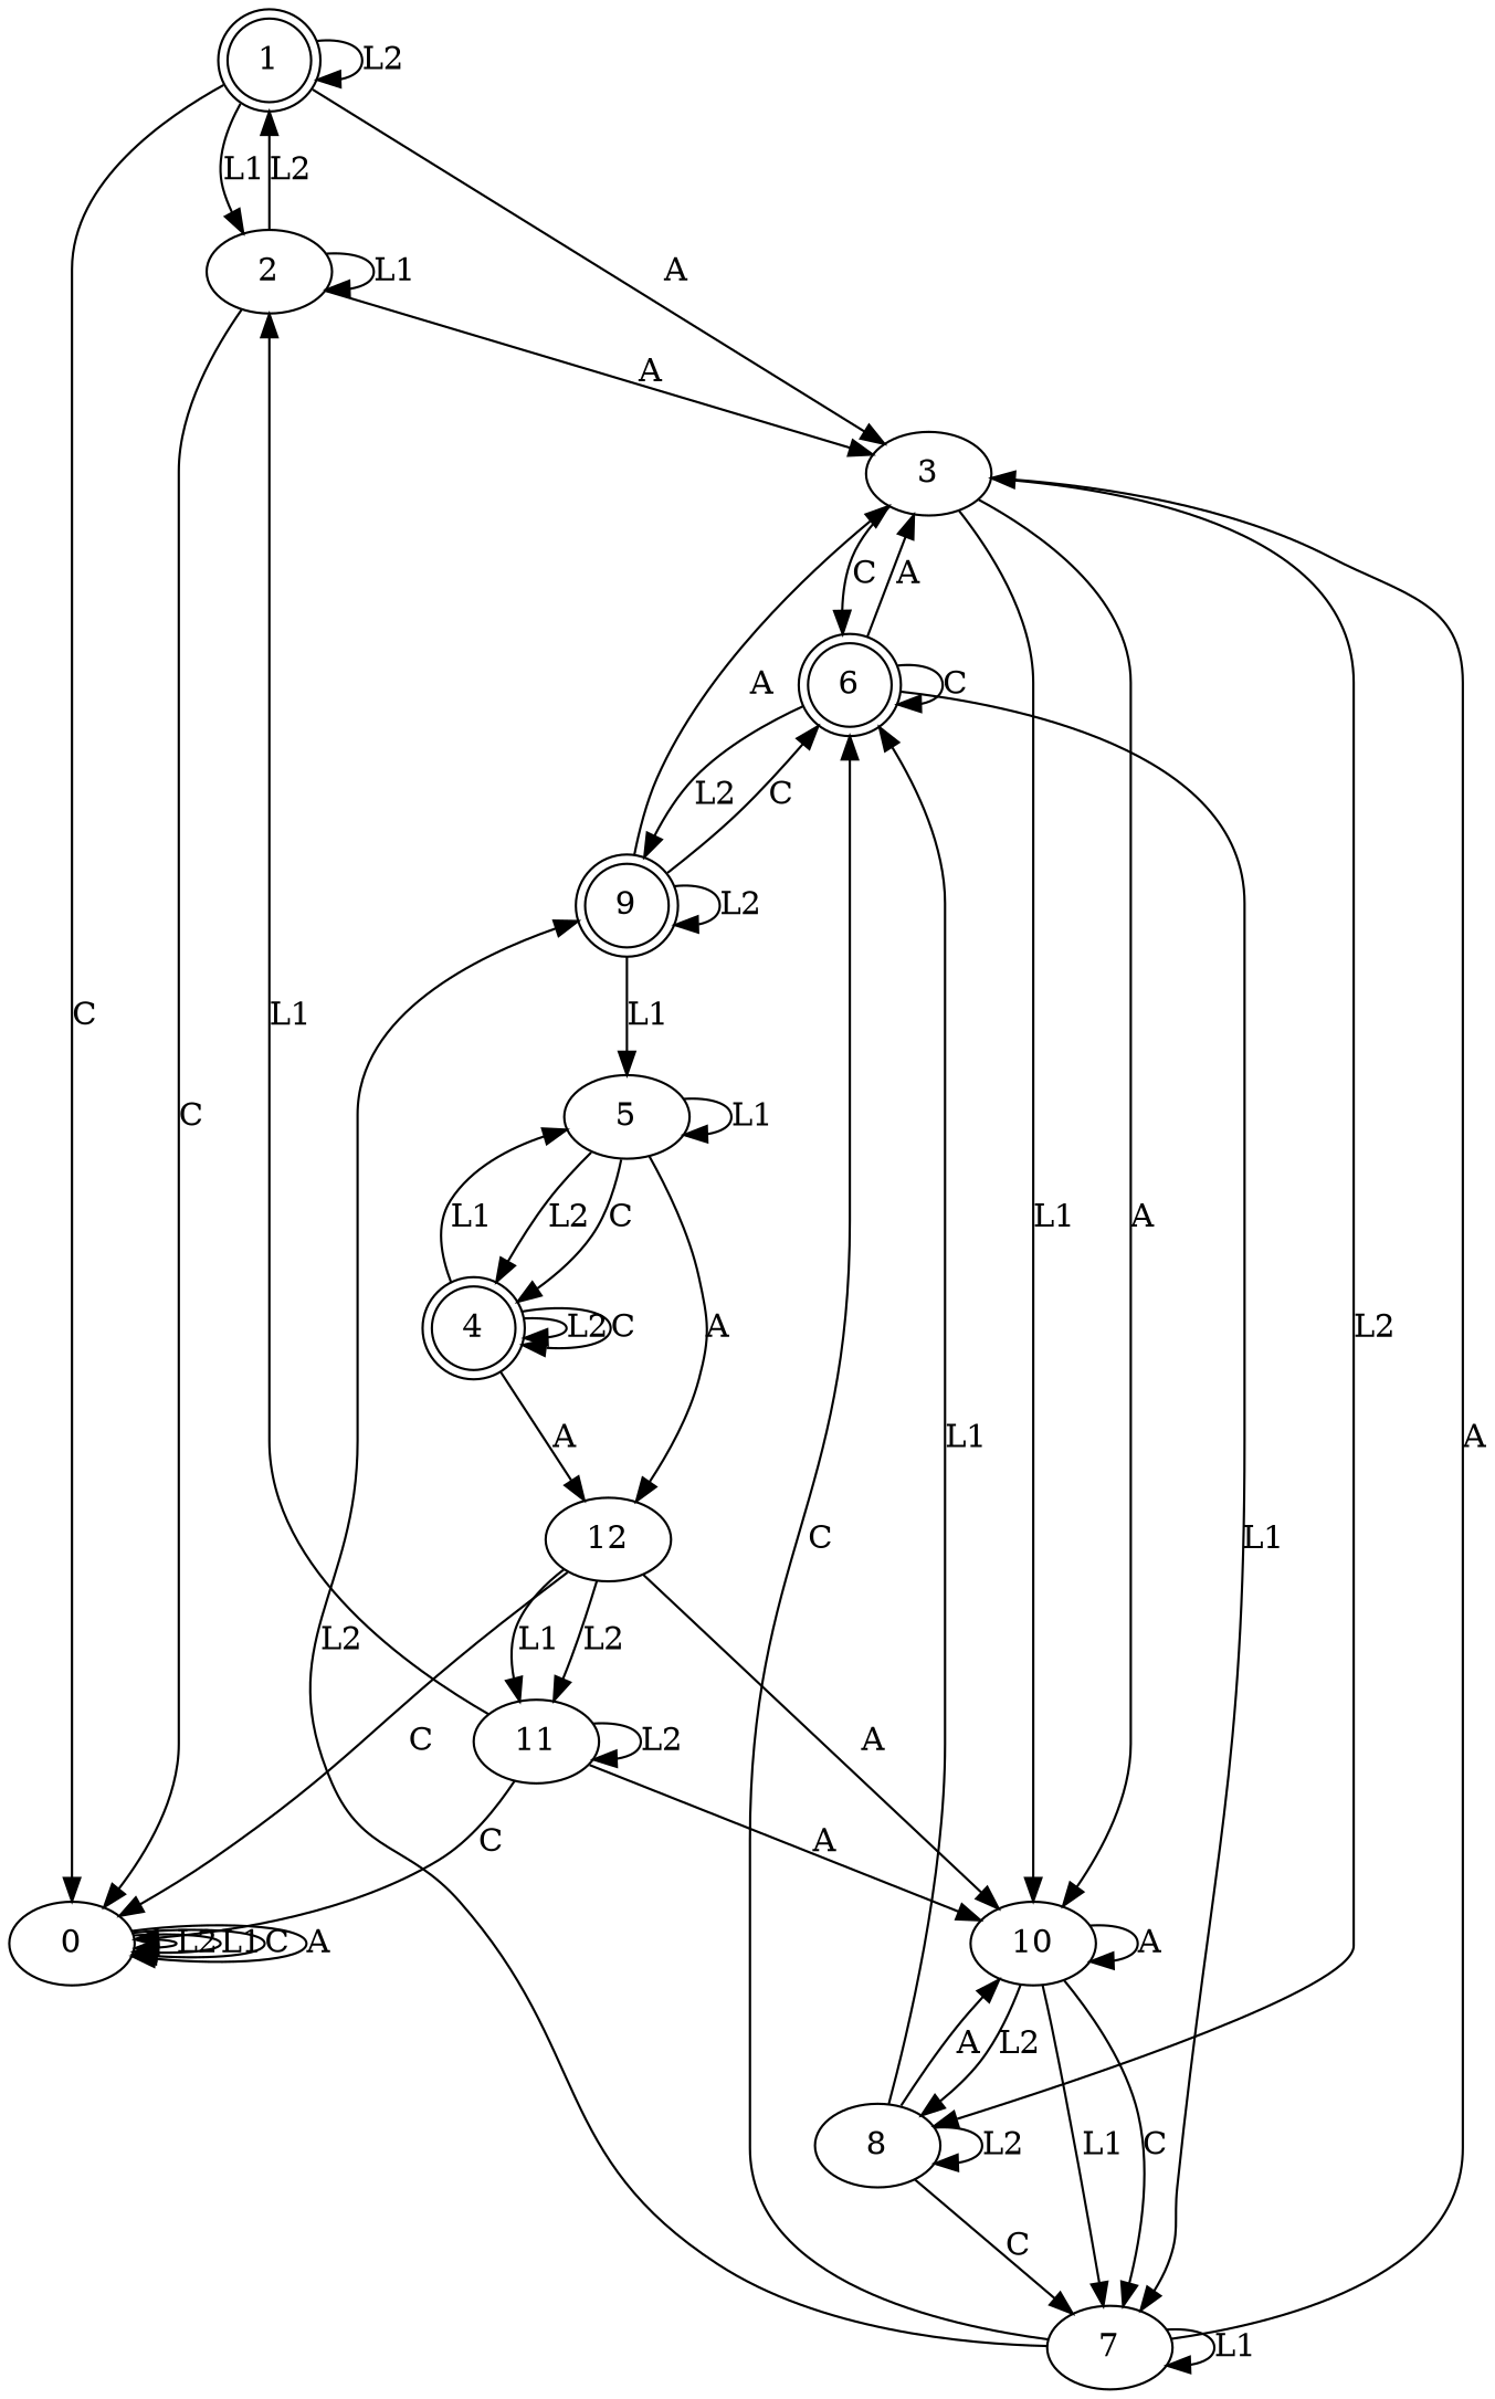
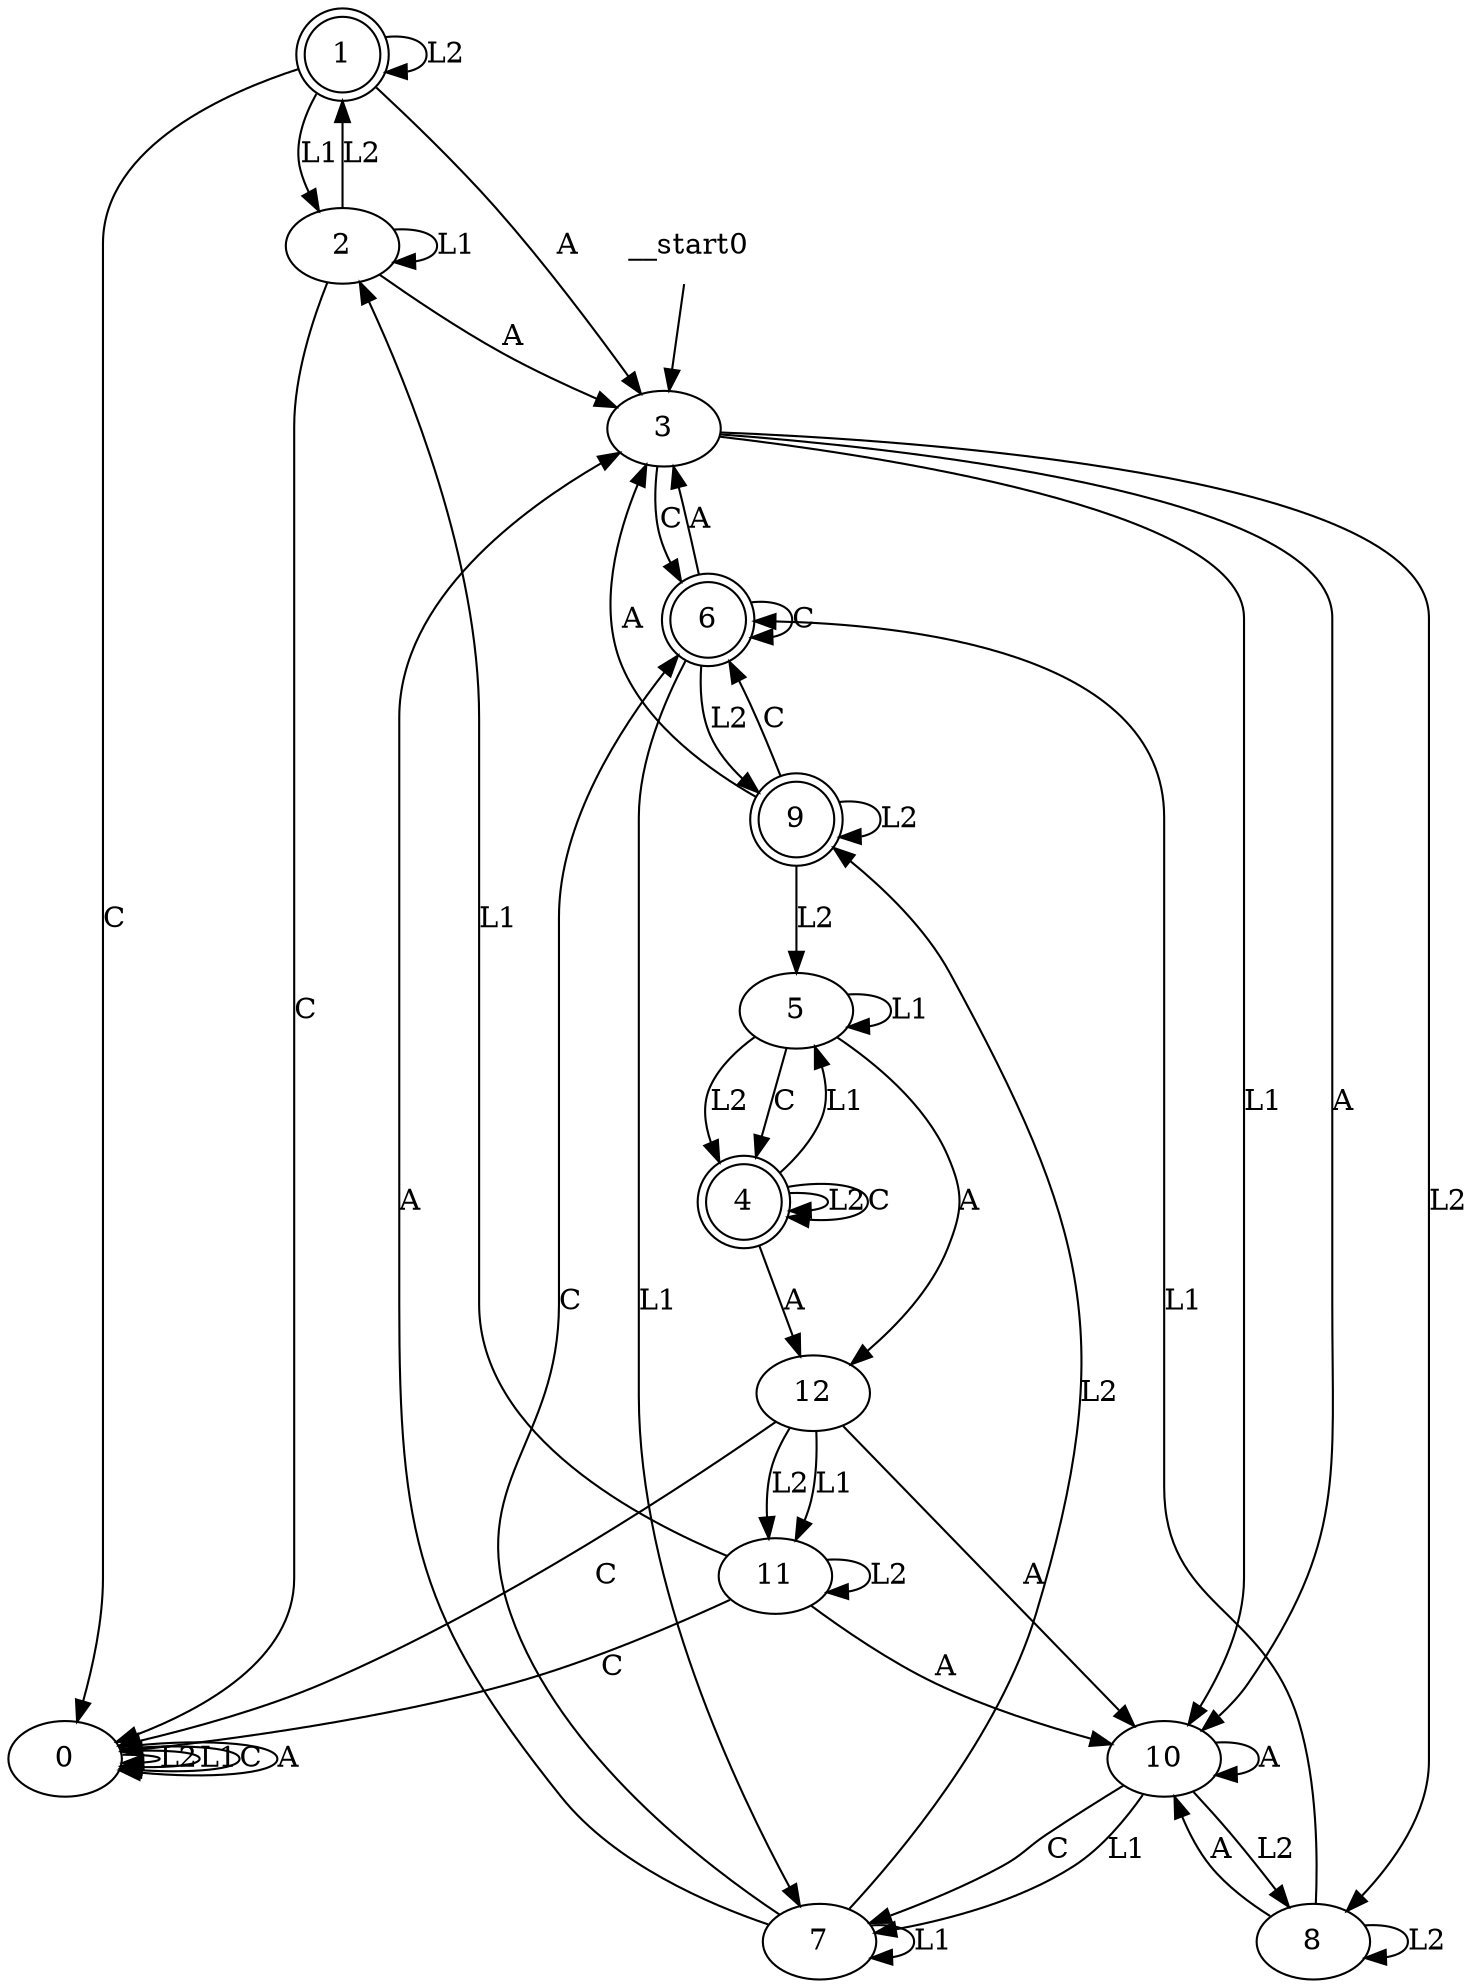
  digraph {
    n1 [label=0]
    n2 [label=1 shape=doublecircle]
    n3 [label=2]
    n4 [label=3]
    n5 [label=6 shape=doublecircle]
    n6 [label=8]
    n7 [label=10]
    n8 [label=7]
    n9 [label=9 shape=doublecircle]
    n10 [label=4 shape=doublecircle]
    n11 [label=5]
    n12 [label=12]
    n13 [label=11]
+   __start0 [shape=none]
    n1 -> n1 [label=L2]
    n1 -> n1 [label=L1]
    n1 -> n1 [label=C]
    n1 -> n1 [label=A]
    n2 -> n1 [label=C]
    n2 -> n2 [label=L2]
    n2 -> n3 [label=L1]
    n2 -> n4 [label=A]
    n3 -> n1 [label=C]
    n3 -> n2 [label=L2]
    n3 -> n3 [label=L1]
    n3 -> n4 [label=A]
    n4 -> n5 [label=C]
    n4 -> n6 [label=L2]
    n4 -> n7 [label=L1]
    n4 -> n7 [label=A]
    n5 -> n4 [label=A]
    n5 -> n5 [label=C]
    n5 -> n8 [label=L1]
    n5 -> n9 [label=L2]
    n6 -> n5 [label=L1]
    n6 -> n6 [label=L2]
    n6 -> n7 [label=A]
-   n6 -> n8 [label=C]
    n7 -> n6 [label=L2]
    n7 -> n7 [label=A]
    n7 -> n8 [label=L1]
    n7 -> n8 [label=C]
    n8 -> n4 [label=A]
    n8 -> n5 [label=C]
    n8 -> n8 [label=L1]
    n8 -> n9 [label=L2]
    n9 -> n4 [label=A]
    n9 -> n5 [label=C]
    n9 -> n9 [label=L2]
-   n9 -> n11 [label=L1]
+   n9 -> n11 [label=L2]
    n10 -> n10 [label=L2]
    n10 -> n10 [label=C]
    n10 -> n11 [label=L1]
    n10 -> n12 [label=A]
    n11 -> n10 [label=L2]
    n11 -> n10 [label=C]
    n11 -> n11 [label=L1]
    n11 -> n12 [label=A]
    n12 -> n1 [label=C]
    n12 -> n7 [label=A]
    n12 -> n13 [label=L2]
    n12 -> n13 [label=L1]
    n13 -> n1 [label=C]
    n13 -> n3 [label=L1]
    n13 -> n7 [label=A]
    n13 -> n13 [label=L2]
+   __start0 -> n4
  }
